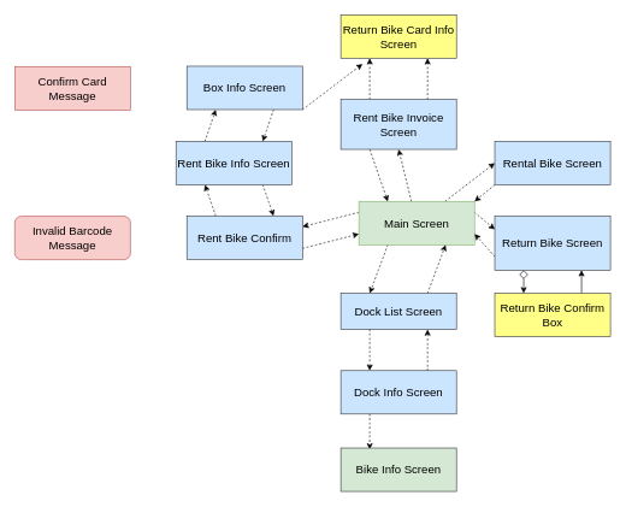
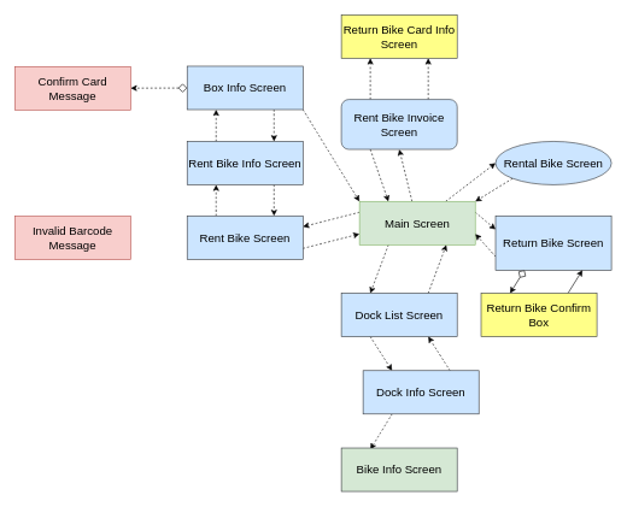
  <mxCell id="0" />
  <mxCell id="1" parent="0" />
  <mxCell id="2" style="edgeStyle=none;curved=1;rounded=0;orthogonalLoop=1;jettySize=auto;html=1;entryX=1;entryY=0.25;entryDx=0;entryDy=0;fontSize=12;endArrow=classic;sourcePerimeterSpacing=8;targetPerimeterSpacing=8;endFill=1;dashed=1;exitX=0;exitY=0.25;exitDx=0;exitDy=0;" parent="1" target="25" edge="1" source="7"><mxGeometry relative="1" as="geometry"><mxPoint x="470" y="311" as="sourcePoint" /></mxGeometry></mxCell>
  <mxCell id="3" style="edgeStyle=none;curved=1;rounded=0;orthogonalLoop=1;jettySize=auto;html=1;entryX=0;entryY=0.25;entryDx=0;entryDy=0;dashed=1;fontSize=12;endArrow=classic;endFill=1;sourcePerimeterSpacing=8;targetPerimeterSpacing=8;exitX=1;exitY=0.25;exitDx=0;exitDy=0;" parent="1" source="7" target="15" edge="1"><mxGeometry relative="1" as="geometry" /></mxCell>
  <mxCell id="4" style="edgeStyle=none;curved=1;rounded=0;orthogonalLoop=1;jettySize=auto;html=1;entryX=0.25;entryY=0;entryDx=0;entryDy=0;dashed=1;fontSize=12;endArrow=classic;endFill=1;sourcePerimeterSpacing=8;targetPerimeterSpacing=8;exitX=0.25;exitY=1;exitDx=0;exitDy=0;" parent="1" source="7" target="28" edge="1"><mxGeometry relative="1" as="geometry" /></mxCell>
  <mxCell id="5" style="rounded=0;orthogonalLoop=1;jettySize=auto;html=1;entryX=0;entryY=0.5;entryDx=0;entryDy=0;dashed=1;endArrow=classic;endFill=1;" edge="1" parent="1" source="7" target="34"><mxGeometry relative="1" as="geometry" /></mxCell>
  <mxCell id="6" style="edgeStyle=none;rounded=0;orthogonalLoop=1;jettySize=auto;html=1;entryX=0.5;entryY=1;entryDx=0;entryDy=0;dashed=1;endArrow=classic;endFill=1;" edge="1" parent="1" source="7" target="11"><mxGeometry relative="1" as="geometry" /></mxCell>
  <mxCell id="7" value="Main Screen" style="rounded=0;whiteSpace=wrap;html=1;fontSize=16;fillColor=#d5e8d4;strokeColor=#82b366;" parent="1" vertex="1"><mxGeometry x="496" y="278" width="160" height="60" as="geometry" /></mxCell>
  <mxCell id="8" style="edgeStyle=none;rounded=0;orthogonalLoop=1;jettySize=auto;html=1;entryX=0.25;entryY=0;entryDx=0;entryDy=0;dashed=1;endArrow=classic;endFill=1;exitX=0.25;exitY=1;exitDx=0;exitDy=0;" edge="1" parent="1" source="11" target="7"><mxGeometry relative="1" as="geometry" /></mxCell>
  <mxCell id="9" style="edgeStyle=none;rounded=0;orthogonalLoop=1;jettySize=auto;html=1;entryX=0.25;entryY=1;entryDx=0;entryDy=0;dashed=1;endArrow=classic;endFill=1;exitX=0.25;exitY=0;exitDx=0;exitDy=0;" edge="1" parent="1" source="11" target="12"><mxGeometry relative="1" as="geometry" /></mxCell>
  <mxCell id="10" style="edgeStyle=none;rounded=0;orthogonalLoop=1;jettySize=auto;html=1;entryX=0.75;entryY=1;entryDx=0;entryDy=0;dashed=1;endArrow=classic;endFill=1;exitX=0.75;exitY=0;exitDx=0;exitDy=0;" edge="1" parent="1" source="11" target="12"><mxGeometry relative="1" as="geometry" /></mxCell>
- <mxCell id="11" value="Rent Bike Invoice Screen" style="rounded=0;whiteSpace=wrap;html=1;fontSize=16;fillColor=#cce5ff;strokeColor=#36393d;" parent="1" vertex="1"><mxGeometry x="471" y="137" width="160" height="69" as="geometry" /></mxCell>
+ <mxCell id="11" value="Rent Bike Invoice Screen" style="whiteSpace=wrap;html=1;fontSize=16;fillColor=#cce5ff;strokeColor=#36393d;rounded=1;" parent="1" vertex="1"><mxGeometry x="471" y="137" width="160" height="69" as="geometry" /></mxCell>
  <mxCell id="12" value="Return Bike Card Info Screen" style="rounded=0;whiteSpace=wrap;html=1;fontSize=16;fillColor=#ffff88;strokeColor=#36393d;" parent="1" vertex="1"><mxGeometry x="471" y="20" width="160" height="60" as="geometry" /></mxCell>
  <mxCell id="13" style="edgeStyle=none;curved=1;rounded=0;orthogonalLoop=1;jettySize=auto;html=1;entryX=1;entryY=0.75;entryDx=0;entryDy=0;dashed=1;fontSize=12;endArrow=classic;endFill=1;sourcePerimeterSpacing=8;targetPerimeterSpacing=8;exitX=0;exitY=0.75;exitDx=0;exitDy=0;" parent="1" source="15" target="7" edge="1"><mxGeometry relative="1" as="geometry" /></mxCell>
  <mxCell id="14" style="edgeStyle=none;rounded=0;orthogonalLoop=1;jettySize=auto;html=1;entryX=0.25;entryY=0;entryDx=0;entryDy=0;startArrow=diamond;startFill=0;endArrow=classic;endFill=1;startSize=10;endSize=6;exitX=0.25;exitY=1;exitDx=0;exitDy=0;" edge="1" parent="1" source="15" target="38"><mxGeometry relative="1" as="geometry" /></mxCell>
  <mxCell id="15" value="Return Bike Screen" style="rounded=0;whiteSpace=wrap;html=1;fontSize=16;fillColor=#cce5ff;strokeColor=#36393d;" parent="1" vertex="1"><mxGeometry x="684" y="298" width="160" height="75" as="geometry" /></mxCell>
  <mxCell id="16" style="edgeStyle=none;curved=1;rounded=0;orthogonalLoop=1;jettySize=auto;html=1;entryX=0.75;entryY=0;entryDx=0;entryDy=0;dashed=1;fontSize=12;endArrow=classic;endFill=1;sourcePerimeterSpacing=8;targetPerimeterSpacing=8;exitX=0.75;exitY=1;exitDx=0;exitDy=0;" parent="1" source="18" target="25" edge="1"><mxGeometry relative="1" as="geometry" /></mxCell>
  <mxCell id="17" style="edgeStyle=none;curved=1;rounded=0;orthogonalLoop=1;jettySize=auto;html=1;entryX=0.25;entryY=1;entryDx=0;entryDy=0;dashed=1;fontSize=12;endArrow=classic;endFill=1;sourcePerimeterSpacing=8;targetPerimeterSpacing=8;exitX=0.25;exitY=0;exitDx=0;exitDy=0;" parent="1" source="18" target="22" edge="1"><mxGeometry relative="1" as="geometry" /></mxCell>
- <mxCell id="18" value="Rent Bike Info Screen" style="rounded=0;whiteSpace=wrap;html=1;fontSize=16;fillColor=#cce5ff;strokeColor=#36393d;" parent="1" vertex="1"><mxGeometry x="243" y="195" width="160" height="60" as="geometry" /></mxCell>
+ <mxCell id="18" value="Rent Bike Info Screen" style="rounded=0;whiteSpace=wrap;html=1;fontSize=16;fillColor=#cce5ff;strokeColor=#36393d;" parent="1" vertex="1"><mxGeometry x="258" y="195" width="160" height="60" as="geometry" /></mxCell>
  <mxCell id="19" style="edgeStyle=none;curved=1;rounded=0;orthogonalLoop=1;jettySize=auto;html=1;entryX=0.75;entryY=0;entryDx=0;entryDy=0;dashed=1;fontSize=12;endArrow=classic;endFill=1;sourcePerimeterSpacing=8;targetPerimeterSpacing=8;exitX=0.75;exitY=1;exitDx=0;exitDy=0;" parent="1" source="22" target="18" edge="1"><mxGeometry relative="1" as="geometry" /></mxCell>
- <mxCell id="20" style="edgeStyle=none;curved=1;rounded=0;orthogonalLoop=1;jettySize=auto;html=1;dashed=1;fontSize=12;endArrow=classic;endFill=1;sourcePerimeterSpacing=8;targetPerimeterSpacing=8;exitX=1;exitY=1;exitDx=0;exitDy=0;" parent="1" source="22" target="12" edge="1"><mxGeometry relative="1" as="geometry" /></mxCell>
+ <mxCell id="20" style="edgeStyle=none;curved=1;rounded=0;orthogonalLoop=1;jettySize=auto;html=1;entryX=0;entryY=0;entryDx=0;entryDy=0;dashed=1;fontSize=12;endArrow=classic;endFill=1;sourcePerimeterSpacing=8;targetPerimeterSpacing=8;exitX=1;exitY=1;exitDx=0;exitDy=0;" parent="1" source="22" target="7" edge="1"><mxGeometry relative="1" as="geometry" /></mxCell>
+ <mxCell id="21" style="edgeStyle=none;rounded=0;orthogonalLoop=1;jettySize=auto;html=1;dashed=1;startArrow=diamond;startFill=0;endArrow=classic;endFill=1;startSize=10;endSize=6;" edge="1" parent="1" source="22" target="36"><mxGeometry relative="1" as="geometry" /></mxCell>
  <mxCell id="22" value="Box Info Screen" style="rounded=0;whiteSpace=wrap;html=1;fontSize=16;fillColor=#cce5ff;strokeColor=#36393d;" parent="1" vertex="1"><mxGeometry x="258" y="91" width="160" height="60" as="geometry" /></mxCell>
  <mxCell id="23" style="edgeStyle=none;curved=1;rounded=0;orthogonalLoop=1;jettySize=auto;html=1;entryX=0;entryY=0.75;entryDx=0;entryDy=0;fontSize=12;endArrow=classic;sourcePerimeterSpacing=8;targetPerimeterSpacing=8;exitX=1;exitY=0.75;exitDx=0;exitDy=0;endFill=1;dashed=1;" parent="1" source="25" target="7" edge="1"><mxGeometry relative="1" as="geometry" /></mxCell>
  <mxCell id="24" style="edgeStyle=none;curved=1;rounded=0;orthogonalLoop=1;jettySize=auto;html=1;entryX=0.25;entryY=1;entryDx=0;entryDy=0;dashed=1;fontSize=12;endArrow=classic;endFill=1;sourcePerimeterSpacing=8;targetPerimeterSpacing=8;exitX=0.25;exitY=0;exitDx=0;exitDy=0;" parent="1" source="25" target="18" edge="1"><mxGeometry relative="1" as="geometry" /></mxCell>
- <mxCell id="25" value="Rent Bike Confirm" style="rounded=0;whiteSpace=wrap;html=1;fontSize=16;fillColor=#cce5ff;strokeColor=#36393d;" parent="1" vertex="1"><mxGeometry x="258" y="298" width="160" height="60" as="geometry" /></mxCell>
+ <mxCell id="25" value="Rent Bike Screen" style="rounded=0;whiteSpace=wrap;html=1;fontSize=16;fillColor=#cce5ff;strokeColor=#36393d;" parent="1" vertex="1"><mxGeometry x="258" y="298" width="160" height="60" as="geometry" /></mxCell>
  <mxCell id="26" style="edgeStyle=none;curved=1;rounded=0;orthogonalLoop=1;jettySize=auto;html=1;entryX=0.75;entryY=1;entryDx=0;entryDy=0;dashed=1;fontSize=12;endArrow=classic;endFill=1;sourcePerimeterSpacing=8;targetPerimeterSpacing=8;exitX=0.75;exitY=0;exitDx=0;exitDy=0;" parent="1" source="28" target="7" edge="1"><mxGeometry relative="1" as="geometry" /></mxCell>
  <mxCell id="27" style="edgeStyle=none;curved=1;rounded=0;orthogonalLoop=1;jettySize=auto;html=1;entryX=0.25;entryY=0;entryDx=0;entryDy=0;dashed=1;fontSize=12;endArrow=classic;endFill=1;sourcePerimeterSpacing=8;targetPerimeterSpacing=8;exitX=0.25;exitY=1;exitDx=0;exitDy=0;" parent="1" source="28" target="31" edge="1"><mxGeometry relative="1" as="geometry" /></mxCell>
- <mxCell id="28" value="Dock List Screen" style="rounded=0;whiteSpace=wrap;html=1;fontSize=16;fillColor=#cce5ff;strokeColor=#36393d;" parent="1" vertex="1"><mxGeometry x="471" y="405" width="160" height="50" as="geometry" /></mxCell>
+ <mxCell id="28" value="Dock List Screen" style="rounded=0;whiteSpace=wrap;html=1;fontSize=16;fillColor=#cce5ff;strokeColor=#36393d;" parent="1" vertex="1"><mxGeometry x="471" y="405" width="160" height="60" as="geometry" /></mxCell>
  <mxCell id="29" style="edgeStyle=none;curved=1;rounded=0;orthogonalLoop=1;jettySize=auto;html=1;entryX=0.75;entryY=1;entryDx=0;entryDy=0;dashed=1;fontSize=12;endArrow=classic;endFill=1;sourcePerimeterSpacing=8;targetPerimeterSpacing=8;exitX=0.75;exitY=0;exitDx=0;exitDy=0;" parent="1" source="31" target="28" edge="1"><mxGeometry relative="1" as="geometry" /></mxCell>
  <mxCell id="30" style="edgeStyle=none;curved=1;rounded=0;orthogonalLoop=1;jettySize=auto;html=1;dashed=1;fontSize=12;endArrow=classic;endFill=1;sourcePerimeterSpacing=8;targetPerimeterSpacing=8;exitX=0.25;exitY=1;exitDx=0;exitDy=0;" parent="1" source="31" edge="1"><mxGeometry relative="1" as="geometry"><mxPoint x="511" y="621" as="targetPoint" /></mxGeometry></mxCell>
- <mxCell id="31" value="Dock Info Screen" style="rounded=0;whiteSpace=wrap;html=1;fontSize=16;fillColor=#cce5ff;strokeColor=#36393d;" parent="1" vertex="1"><mxGeometry x="471" y="512" width="160" height="60" as="geometry" /></mxCell>
+ <mxCell id="31" value="Dock Info Screen" style="rounded=0;whiteSpace=wrap;html=1;fontSize=16;fillColor=#cce5ff;strokeColor=#36393d;" parent="1" vertex="1"><mxGeometry x="501" y="512" width="160" height="60" as="geometry" /></mxCell>
  <mxCell id="32" value="Bike Info Screen" style="rounded=0;whiteSpace=wrap;html=1;fontSize=16;fillColor=#d5e8d4;strokeColor=#36393d;" parent="1" vertex="1"><mxGeometry x="471" y="619" width="160" height="60" as="geometry" /></mxCell>
  <mxCell id="33" style="edgeStyle=none;rounded=0;orthogonalLoop=1;jettySize=auto;html=1;entryX=1;entryY=0;entryDx=0;entryDy=0;dashed=1;endArrow=classic;endFill=1;exitX=0;exitY=1;exitDx=0;exitDy=0;" edge="1" parent="1" source="34" target="7"><mxGeometry relative="1" as="geometry" /></mxCell>
- <mxCell id="34" value="Rental Bike Screen" style="rounded=0;whiteSpace=wrap;html=1;fontSize=16;fillColor=#cce5ff;strokeColor=#36393d;" parent="1" vertex="1"><mxGeometry x="684" y="195" width="160" height="60" as="geometry" /></mxCell>
- <mxCell id="35" value="Invalid Barcode Message" style="whiteSpace=wrap;html=1;fontSize=16;fillColor=#f8cecc;strokeColor=#b85450;rounded=1;" parent="1" vertex="1"><mxGeometry x="20" y="298.5" width="160" height="60" as="geometry" /></mxCell>
+ <mxCell id="34" value="Rental Bike Screen" style="ellipse;whiteSpace=wrap;html=1;fontSize=16;fillColor=#cce5ff;strokeColor=#36393d;" parent="1" vertex="1"><mxGeometry x="684" y="195" width="160" height="60" as="geometry" /></mxCell>
+ <mxCell id="35" value="Invalid Barcode Message" style="rounded=0;whiteSpace=wrap;html=1;fontSize=16;fillColor=#f8cecc;strokeColor=#b85450;" parent="1" vertex="1"><mxGeometry x="20" y="298.5" width="160" height="60" as="geometry" /></mxCell>
  <mxCell id="36" value="Confirm Card &lt;br&gt;Message" style="rounded=0;whiteSpace=wrap;html=1;fontSize=16;fillColor=#f8cecc;strokeColor=#b85450;" vertex="1" parent="1"><mxGeometry x="20" y="91.5" width="160" height="60" as="geometry" /></mxCell>
  <mxCell id="37" style="edgeStyle=none;rounded=0;orthogonalLoop=1;jettySize=auto;html=1;entryX=0.75;entryY=1;entryDx=0;entryDy=0;startArrow=none;startFill=0;endArrow=classic;endFill=1;startSize=10;endSize=6;exitX=0.75;exitY=0;exitDx=0;exitDy=0;" edge="1" parent="1" source="38" target="15"><mxGeometry relative="1" as="geometry" /></mxCell>
- <mxCell id="38" value="Return Bike Confirm Box" style="rounded=0;whiteSpace=wrap;html=1;fontSize=16;fillColor=#ffff88;strokeColor=#36393d;" vertex="1" parent="1"><mxGeometry x="684" y="405" width="160" height="60" as="geometry" /></mxCell>
+ <mxCell id="38" value="Return Bike Confirm Box" style="rounded=0;whiteSpace=wrap;html=1;fontSize=16;fillColor=#ffff88;strokeColor=#36393d;" vertex="1" parent="1"><mxGeometry x="664" y="405" width="160" height="60" as="geometry" /></mxCell>
